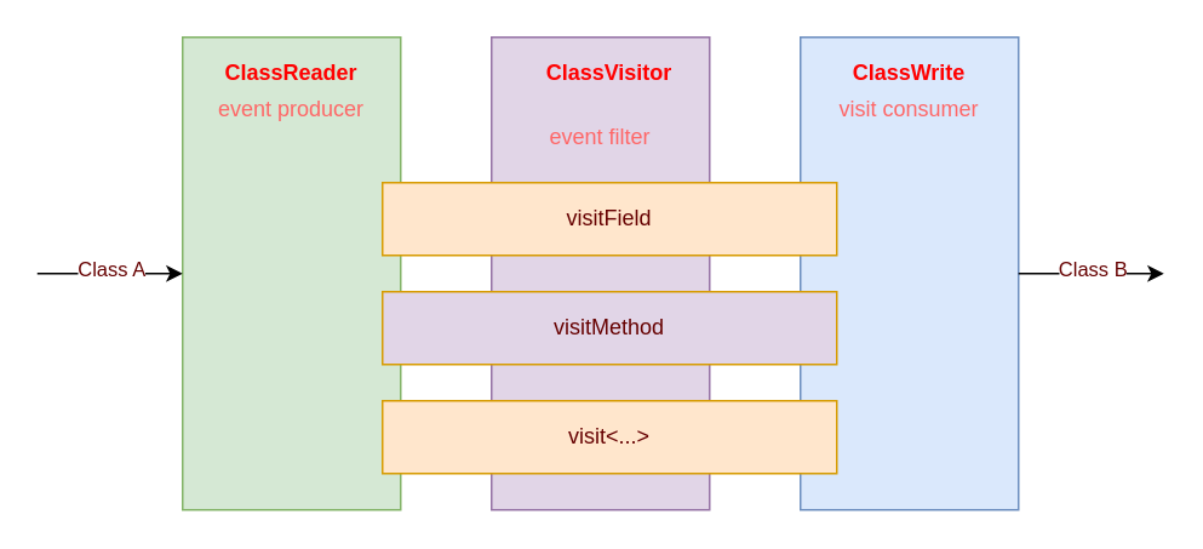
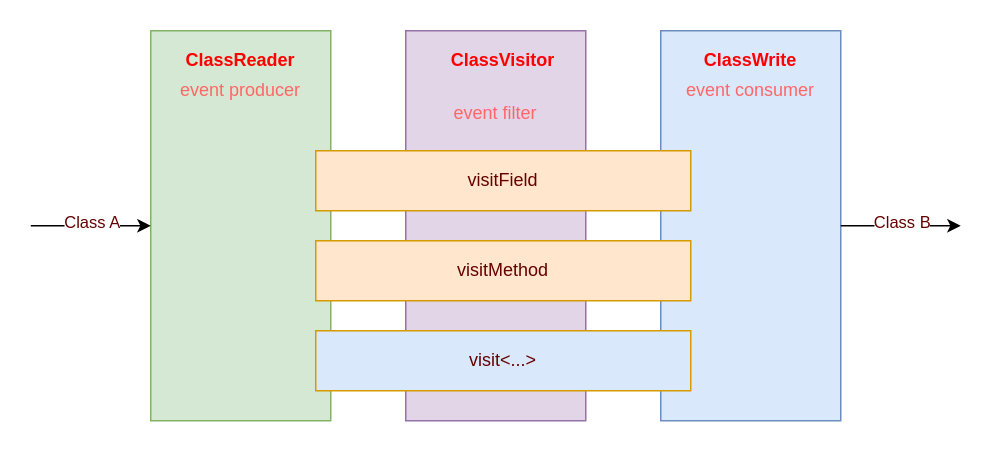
  <mxCell id="0" />
  <mxCell id="1" parent="0" />
  <mxCell id="2" value="" style="rounded=0;whiteSpace=wrap;html=1;fillColor=#d5e8d4;strokeColor=#82b366;" parent="1" vertex="1"><mxGeometry x="100" y="20" width="120" height="260" as="geometry" /></mxCell>
  <mxCell id="3" value="" style="rounded=0;whiteSpace=wrap;html=1;fillColor=#e1d5e7;strokeColor=#9673a6;" parent="1" vertex="1"><mxGeometry x="270" y="20" width="120" height="260" as="geometry" /></mxCell>
  <mxCell id="4" value="" style="rounded=0;whiteSpace=wrap;html=1;fillColor=#dae8fc;strokeColor=#6c8ebf;" parent="1" vertex="1"><mxGeometry x="440" y="20" width="120" height="260" as="geometry" /></mxCell>
  <mxCell id="5" value="visitField" style="rounded=0;whiteSpace=wrap;html=1;fillColor=#ffe6cc;strokeColor=#d79b00;fontColor=#660000;" parent="1" vertex="1"><mxGeometry x="210" y="100" width="250" height="40" as="geometry" /></mxCell>
- <mxCell id="6" value="visitMethod" style="rounded=0;whiteSpace=wrap;html=1;fillColor=#e1d5e7;strokeColor=#d79b00;fontColor=#660000;" parent="1" vertex="1"><mxGeometry x="210" y="160" width="250" height="40" as="geometry" /></mxCell>
- <mxCell id="7" value="visit&amp;lt;...&amp;gt;" style="rounded=0;whiteSpace=wrap;html=1;fillColor=#ffe6cc;strokeColor=#d79b00;fontColor=#660000;" parent="1" vertex="1"><mxGeometry x="210" y="220" width="250" height="40" as="geometry" /></mxCell>
+ <mxCell id="6" value="visitMethod" style="rounded=0;whiteSpace=wrap;html=1;fillColor=#ffe6cc;strokeColor=#d79b00;fontColor=#660000;" parent="1" vertex="1"><mxGeometry x="210" y="160" width="250" height="40" as="geometry" /></mxCell>
+ <mxCell id="7" value="visit&amp;lt;...&amp;gt;" style="rounded=0;whiteSpace=wrap;html=1;fillColor=#dae8fc;strokeColor=#d79b00;fontColor=#660000;" parent="1" vertex="1"><mxGeometry x="210" y="220" width="250" height="40" as="geometry" /></mxCell>
  <mxCell id="8" value="ClassReader" style="text;html=1;strokeColor=none;fillColor=none;align=center;verticalAlign=middle;whiteSpace=wrap;rounded=0;fontStyle=1;fontColor=#FF0000;" parent="1" vertex="1"><mxGeometry x="140" y="30" width="40" height="20" as="geometry" /></mxCell>
  <mxCell id="9" value="ClassVisitor" style="text;html=1;strokeColor=none;fillColor=none;align=center;verticalAlign=middle;whiteSpace=wrap;rounded=0;fontStyle=1;fontColor=#FF0000;" parent="1" vertex="1"><mxGeometry x="315" y="30" width="40" height="20" as="geometry" /></mxCell>
  <mxCell id="10" value="ClassWrite" style="text;html=1;strokeColor=none;fillColor=none;align=center;verticalAlign=middle;whiteSpace=wrap;rounded=0;fontStyle=1;fontColor=#FF0000;" parent="1" vertex="1"><mxGeometry x="480" y="30" width="40" height="20" as="geometry" /></mxCell>
  <mxCell id="11" value="event producer" style="text;html=1;strokeColor=none;fillColor=none;align=center;verticalAlign=middle;whiteSpace=wrap;rounded=0;fontColor=#FF6666;" parent="1" vertex="1"><mxGeometry x="115" y="50" width="90" height="20" as="geometry" /></mxCell>
  <mxCell id="12" value="event filter" style="text;html=1;strokeColor=none;fillColor=none;align=center;verticalAlign=middle;whiteSpace=wrap;rounded=0;fontColor=#FF6666;" parent="1" vertex="1"><mxGeometry x="285" y="65" width="90" height="20" as="geometry" /></mxCell>
- <mxCell id="13" value="visit consumer" style="text;html=1;strokeColor=none;fillColor=none;align=center;verticalAlign=middle;whiteSpace=wrap;rounded=0;fontColor=#FF6666;" parent="1" vertex="1"><mxGeometry x="455" y="50" width="90" height="20" as="geometry" /></mxCell>
+ <mxCell id="13" value="event consumer" style="text;html=1;strokeColor=none;fillColor=none;align=center;verticalAlign=middle;whiteSpace=wrap;rounded=0;fontColor=#FF6666;" parent="1" vertex="1"><mxGeometry x="455" y="50" width="90" height="20" as="geometry" /></mxCell>
  <mxCell id="14" value="" style="endArrow=classic;html=1;fontColor=#660000;entryX=0;entryY=0.5;entryDx=0;entryDy=0;" parent="1" target="2" edge="1"><mxGeometry width="50" height="50" relative="1" as="geometry"><mxPoint x="20" y="150" as="sourcePoint" /><mxPoint x="100" y="140" as="targetPoint" /></mxGeometry></mxCell>
  <mxCell id="15" value="Class A" style="edgeLabel;html=1;align=center;verticalAlign=middle;resizable=0;points=[];fontColor=#660000;" parent="14" vertex="1" connectable="0"><mxGeometry y="3" relative="1" as="geometry"><mxPoint as="offset" /></mxGeometry></mxCell>
  <mxCell id="16" value="" style="endArrow=classic;html=1;fontColor=#660000;exitX=1;exitY=0.5;exitDx=0;exitDy=0;" parent="1" source="4" edge="1"><mxGeometry width="50" height="50" relative="1" as="geometry"><mxPoint x="570" y="140" as="sourcePoint" /><mxPoint x="640" y="150" as="targetPoint" /></mxGeometry></mxCell>
  <mxCell id="17" value="Class B" style="edgeLabel;html=1;align=center;verticalAlign=middle;resizable=0;points=[];fontColor=#660000;" parent="16" vertex="1" connectable="0"><mxGeometry y="3" relative="1" as="geometry"><mxPoint as="offset" /></mxGeometry></mxCell>
